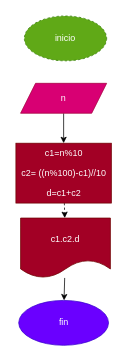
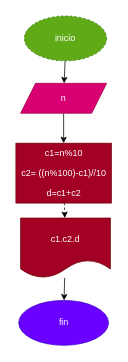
  <mxCell id="0" />
  <mxCell id="1" parent="0" />
+ <mxCell id="2" value="" style="edgeStyle=none;html=1;" parent="1" source="3" target="5" edge="1"><mxGeometry relative="1" as="geometry" /></mxCell>
  <mxCell id="3" value="inicio" style="ellipse;whiteSpace=wrap;html=1;fillColor=#60a917;fontColor=#ffffff;strokeColor=#2D7600;dashed=1;" parent="1" vertex="1"><mxGeometry x="32" y="20" width="110" height="60" as="geometry" /></mxCell>
  <mxCell id="4" value="" style="edgeStyle=none;html=1;" edge="1" parent="1" source="5" target="7"><mxGeometry relative="1" as="geometry" /></mxCell>
  <mxCell id="5" value="n" style="shape=parallelogram;perimeter=parallelogramPerimeter;whiteSpace=wrap;html=1;fixedSize=1;fillColor=#d80073;fontColor=#ffffff;strokeColor=#A50040;" parent="1" vertex="1"><mxGeometry x="27" y="110" width="115" height="40" as="geometry" /></mxCell>
  <mxCell id="6" value="" style="edgeStyle=none;html=1;dashed=1;" edge="1" parent="1" source="7" target="9"><mxGeometry relative="1" as="geometry" /></mxCell>
  <mxCell id="7" value="&lt;p class=&quot;selectable-text copyable-text&quot;&gt;&lt;span class=&quot;selectable-text copyable-text&quot;&gt;c1=n%10&lt;/span&gt;&lt;/p&gt;&lt;p class=&quot;selectable-text copyable-text&quot;&gt;&lt;span class=&quot;selectable-text copyable-text&quot;&gt;c2= ((n%100)-c1)//10&lt;/span&gt;&lt;/p&gt;&lt;p class=&quot;selectable-text copyable-text&quot;&gt;&lt;span class=&quot;selectable-text copyable-text&quot;&gt;d=c1+c2&lt;/span&gt;&lt;/p&gt;" style="whiteSpace=wrap;html=1;fillColor=#a20025;fontColor=#ffffff;strokeColor=#6F0000;" vertex="1" parent="1"><mxGeometry x="20.75" y="190" width="127.5" height="80" as="geometry" /></mxCell>
  <mxCell id="8" value="" style="edgeStyle=none;html=1;" edge="1" parent="1" source="9" target="10"><mxGeometry relative="1" as="geometry" /></mxCell>
  <mxCell id="9" value="c1.c2.d" style="shape=document;whiteSpace=wrap;html=1;boundedLbl=1;fillColor=#a20025;strokeColor=#6F0000;fontColor=#ffffff;" vertex="1" parent="1"><mxGeometry x="27" y="290" width="120" height="80" as="geometry" /></mxCell>
  <mxCell id="10" value="fin" style="ellipse;whiteSpace=wrap;html=1;fillColor=#6a00ff;strokeColor=#3700CC;fontColor=#ffffff;" vertex="1" parent="1"><mxGeometry x="24.5" y="400" width="120" height="60" as="geometry" /></mxCell>
